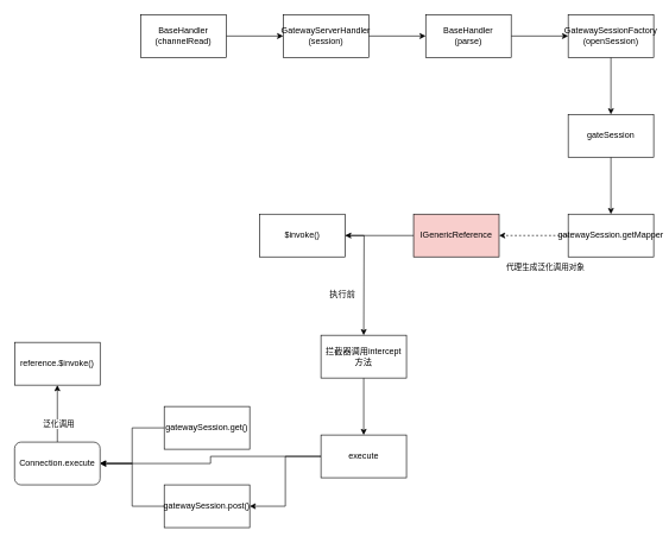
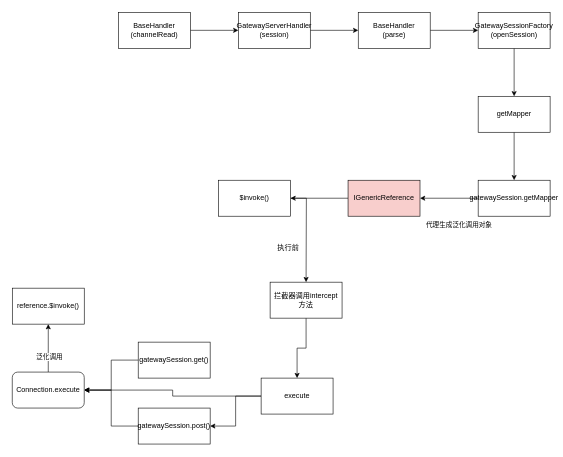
  <mxCell id="0" />
  <mxCell id="1" parent="0" />
  <mxCell id="2" value="" style="edgeStyle=orthogonalEdgeStyle;rounded=0;orthogonalLoop=1;jettySize=auto;html=1;" edge="1" parent="1" source="3" target="5"><mxGeometry relative="1" as="geometry" /></mxCell>
  <mxCell id="3" value="BaseHandler&lt;div&gt;(channelRead)&lt;/div&gt;" style="whiteSpace=wrap;html=1;rounded=0;" vertex="1" parent="1"><mxGeometry x="197" y="20" width="120" height="60" as="geometry" /></mxCell>
  <mxCell id="4" value="" style="edgeStyle=orthogonalEdgeStyle;rounded=0;orthogonalLoop=1;jettySize=auto;html=1;" edge="1" parent="1" source="5" target="7"><mxGeometry relative="1" as="geometry" /></mxCell>
  <mxCell id="5" value="GatewayServerHandler&lt;div&gt;(session)&lt;/div&gt;" style="whiteSpace=wrap;html=1;rounded=0;" vertex="1" parent="1"><mxGeometry x="397" y="20" width="120" height="60" as="geometry" /></mxCell>
  <mxCell id="6" value="" style="edgeStyle=orthogonalEdgeStyle;rounded=0;orthogonalLoop=1;jettySize=auto;html=1;" edge="1" parent="1" source="7" target="9"><mxGeometry relative="1" as="geometry" /></mxCell>
  <mxCell id="7" value="BaseHandler&lt;div&gt;(parse)&lt;/div&gt;" style="whiteSpace=wrap;html=1;rounded=0;" vertex="1" parent="1"><mxGeometry x="597" y="20" width="120" height="60" as="geometry" /></mxCell>
  <mxCell id="8" value="" style="edgeStyle=orthogonalEdgeStyle;rounded=0;orthogonalLoop=1;jettySize=auto;html=1;" edge="1" parent="1" source="9" target="11"><mxGeometry relative="1" as="geometry" /></mxCell>
  <mxCell id="9" value="GatewaySessionFactory&lt;div&gt;(openSession)&lt;/div&gt;" style="whiteSpace=wrap;html=1;rounded=0;" vertex="1" parent="1"><mxGeometry x="797" y="20" width="120" height="60" as="geometry" /></mxCell>
  <mxCell id="10" value="" style="edgeStyle=orthogonalEdgeStyle;rounded=0;orthogonalLoop=1;jettySize=auto;html=1;" edge="1" parent="1" source="11" target="13"><mxGeometry relative="1" as="geometry" /></mxCell>
- <mxCell id="11" value="gateSession" style="whiteSpace=wrap;html=1;rounded=0;" vertex="1" parent="1"><mxGeometry x="797" y="160" width="120" height="60" as="geometry" /></mxCell>
- <mxCell id="12" value="" style="edgeStyle=orthogonalEdgeStyle;rounded=0;orthogonalLoop=1;jettySize=auto;html=1;dashed=1;" edge="1" parent="1" source="13" target="15"><mxGeometry relative="1" as="geometry" /></mxCell>
+ <mxCell id="11" value="getMapper" style="whiteSpace=wrap;html=1;rounded=0;" vertex="1" parent="1"><mxGeometry x="797" y="160" width="120" height="60" as="geometry" /></mxCell>
+ <mxCell id="12" value="" style="edgeStyle=orthogonalEdgeStyle;rounded=0;orthogonalLoop=1;jettySize=auto;html=1;" edge="1" parent="1" source="13" target="15"><mxGeometry relative="1" as="geometry" /></mxCell>
  <mxCell id="13" value="gatewaySession.getMapper" style="whiteSpace=wrap;html=1;rounded=0;" vertex="1" parent="1"><mxGeometry x="797" y="300" width="120" height="60" as="geometry" /></mxCell>
  <mxCell id="14" value="" style="edgeStyle=orthogonalEdgeStyle;rounded=0;orthogonalLoop=1;jettySize=auto;html=1;" edge="1" parent="1" source="15" target="17"><mxGeometry relative="1" as="geometry" /></mxCell>
  <mxCell id="15" value="IGenericReference" style="whiteSpace=wrap;html=1;rounded=0;fillColor=#f8cecc;" vertex="1" parent="1"><mxGeometry x="580" y="300" width="120" height="60" as="geometry" /></mxCell>
  <mxCell id="16" style="edgeStyle=orthogonalEdgeStyle;rounded=0;orthogonalLoop=1;jettySize=auto;html=1;" edge="1" parent="1" source="17"><mxGeometry relative="1" as="geometry"><mxPoint x="510" y="470" as="targetPoint" /></mxGeometry></mxCell>
  <mxCell id="17" value="$invoke()" style="whiteSpace=wrap;html=1;rounded=0;" vertex="1" parent="1"><mxGeometry x="364" y="300" width="120" height="60" as="geometry" /></mxCell>
  <mxCell id="18" value="" style="edgeStyle=orthogonalEdgeStyle;rounded=0;orthogonalLoop=1;jettySize=auto;html=1;" edge="1" parent="1" source="19" target="23"><mxGeometry relative="1" as="geometry" /></mxCell>
  <mxCell id="19" value="拦截器调用intercept方法" style="rounded=0;whiteSpace=wrap;html=1;" vertex="1" parent="1"><mxGeometry x="450" y="470" width="120" height="60" as="geometry" /></mxCell>
  <mxCell id="20" value="执行前" style="text;html=1;align=center;verticalAlign=middle;resizable=0;points=[];autosize=1;strokeColor=none;fillColor=none;" vertex="1" parent="1"><mxGeometry x="450" y="398" width="60" height="30" as="geometry" /></mxCell>
  <mxCell id="21" value="" style="edgeStyle=orthogonalEdgeStyle;rounded=0;orthogonalLoop=1;jettySize=auto;html=1;" edge="1" parent="1" source="23" target="30"><mxGeometry relative="1" as="geometry" /></mxCell>
  <mxCell id="22" style="edgeStyle=orthogonalEdgeStyle;rounded=0;orthogonalLoop=1;jettySize=auto;html=1;entryX=1;entryY=0.5;entryDx=0;entryDy=0;" edge="1" parent="1" source="23" target="27"><mxGeometry relative="1" as="geometry" /></mxCell>
- <mxCell id="23" value="execute" style="whiteSpace=wrap;html=1;rounded=0;" vertex="1" parent="1"><mxGeometry x="450" y="610" width="120" height="60" as="geometry" /></mxCell>
+ <mxCell id="23" value="execute" style="whiteSpace=wrap;html=1;rounded=0;" vertex="1" parent="1"><mxGeometry x="435" y="630" width="120" height="60" as="geometry" /></mxCell>
  <mxCell id="24" value="" style="edgeStyle=orthogonalEdgeStyle;rounded=0;orthogonalLoop=1;jettySize=auto;html=1;" edge="1" parent="1" source="25" target="30"><mxGeometry relative="1" as="geometry" /></mxCell>
  <mxCell id="25" value="gatewaySession.get()" style="whiteSpace=wrap;html=1;rounded=0;" vertex="1" parent="1"><mxGeometry x="230" y="570" width="120" height="60" as="geometry" /></mxCell>
  <mxCell id="26" style="edgeStyle=orthogonalEdgeStyle;rounded=0;orthogonalLoop=1;jettySize=auto;html=1;entryX=1;entryY=0.5;entryDx=0;entryDy=0;" edge="1" parent="1" source="27" target="30"><mxGeometry relative="1" as="geometry" /></mxCell>
  <mxCell id="27" value="gatewaySession.post()" style="rounded=0;whiteSpace=wrap;html=1;" vertex="1" parent="1"><mxGeometry x="230" y="680" width="120" height="60" as="geometry" /></mxCell>
  <mxCell id="28" value="" style="edgeStyle=orthogonalEdgeStyle;rounded=0;orthogonalLoop=1;jettySize=auto;html=1;" edge="1" parent="1" source="30" target="31"><mxGeometry relative="1" as="geometry" /></mxCell>
  <mxCell id="29" value="泛化调用" style="edgeLabel;html=1;align=center;verticalAlign=middle;resizable=0;points=[];" vertex="1" connectable="0" parent="28"><mxGeometry x="-0.35" y="-1" relative="1" as="geometry"><mxPoint as="offset" /></mxGeometry></mxCell>
  <mxCell id="30" value="Connection.execute" style="whiteSpace=wrap;html=1;rounded=1;" vertex="1" parent="1"><mxGeometry x="20" y="620" width="120" height="60" as="geometry" /></mxCell>
  <mxCell id="31" value="reference.$invoke()" style="whiteSpace=wrap;html=1;rounded=0;" vertex="1" parent="1"><mxGeometry x="20" y="480" width="120" height="60" as="geometry" /></mxCell>
  <mxCell id="32" value="&lt;span style=&quot;font-size: 11px; background-color: rgb(255, 255, 255);&quot;&gt;代理生成泛化调用对象&lt;/span&gt;" style="text;html=1;align=center;verticalAlign=middle;resizable=0;points=[];autosize=1;strokeColor=none;fillColor=none;" vertex="1" parent="1"><mxGeometry x="700" y="360" width="130" height="30" as="geometry" /></mxCell>
